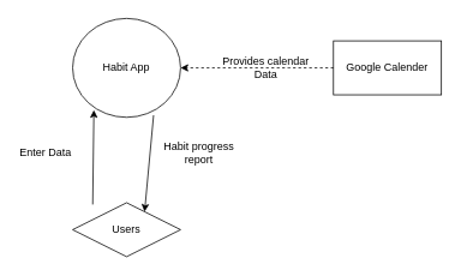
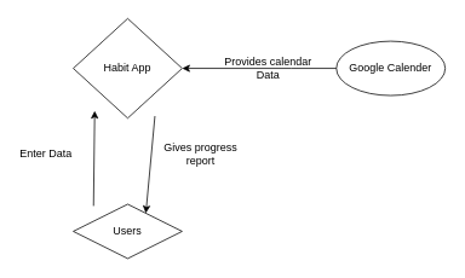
  <mxCell id="0" />
  <mxCell id="1" parent="0" />
  <mxCell id="2" value="Users" style="rhombus;whiteSpace=wrap;html=1;" vertex="1" parent="1"><mxGeometry x="80" y="225" width="120" height="60" as="geometry" /></mxCell>
- <mxCell id="3" value="Google Calender" style="rounded=0;whiteSpace=wrap;html=1;" vertex="1" parent="1"><mxGeometry x="370" y="45" width="120" height="60" as="geometry" /></mxCell>
+ <mxCell id="3" value="Google Calender" style="ellipse;whiteSpace=wrap;html=1;" vertex="1" parent="1"><mxGeometry x="370" y="45" width="120" height="60" as="geometry" /></mxCell>
  <mxCell id="4" value="" style="endArrow=classic;html=1;rounded=0;entryX=0.75;entryY=0;entryDx=0;entryDy=0;exitX=0.75;exitY=0.979;exitDx=0;exitDy=0;exitPerimeter=0;" edge="1" parent="1" source="6" target="2"><mxGeometry width="50" height="50" relative="1" as="geometry"><mxPoint x="170" y="115" as="sourcePoint" /><mxPoint x="170" y="95" as="targetPoint" /></mxGeometry></mxCell>
  <mxCell id="5" value="" style="endArrow=classic;html=1;rounded=0;exitX=0.186;exitY=0.033;exitDx=0;exitDy=0;exitPerimeter=0;entryX=0.197;entryY=0.927;entryDx=0;entryDy=0;entryPerimeter=0;" edge="1" parent="1" source="2" target="6"><mxGeometry width="50" height="50" relative="1" as="geometry"><mxPoint x="120" y="145" as="sourcePoint" /><mxPoint x="170" y="95" as="targetPoint" /></mxGeometry></mxCell>
- <mxCell id="6" value="Habit App" style="ellipse;whiteSpace=wrap;html=1;" vertex="1" parent="1"><mxGeometry x="80" y="20" width="120" height="110" as="geometry" /></mxCell>
+ <mxCell id="6" value="Habit App" style="rhombus;whiteSpace=wrap;html=1;" vertex="1" parent="1"><mxGeometry x="80" y="20" width="120" height="110" as="geometry" /></mxCell>
  <mxCell id="7" value="Enter Data" style="text;html=1;align=center;verticalAlign=middle;whiteSpace=wrap;rounded=0;" vertex="1" parent="1"><mxGeometry x="20" y="155" width="60" height="30" as="geometry" /></mxCell>
- <mxCell id="8" value="Habit progress&lt;br&gt;report" style="text;html=1;align=center;verticalAlign=middle;resizable=0;points=[];autosize=1;strokeColor=none;fillColor=none;" vertex="1" parent="1"><mxGeometry x="170" y="150" width="100" height="40" as="geometry" /></mxCell>
- <mxCell id="9" value="" style="endArrow=classic;html=1;rounded=0;exitX=0;exitY=0.5;exitDx=0;exitDy=0;entryX=1;entryY=0.5;entryDx=0;entryDy=0;dashed=1;" edge="1" parent="1" source="3" target="6"><mxGeometry width="50" height="50" relative="1" as="geometry"><mxPoint x="120" y="145" as="sourcePoint" /><mxPoint x="170" y="95" as="targetPoint" /><Array as="points"><mxPoint x="320" y="75" /></Array></mxGeometry></mxCell>
+ <mxCell id="8" value="Gives progress&lt;br&gt;report" style="text;html=1;align=center;verticalAlign=middle;resizable=0;points=[];autosize=1;strokeColor=none;fillColor=none;" vertex="1" parent="1"><mxGeometry x="170" y="150" width="100" height="40" as="geometry" /></mxCell>
+ <mxCell id="9" value="" style="endArrow=classic;html=1;rounded=0;exitX=0;exitY=0.5;exitDx=0;exitDy=0;entryX=1;entryY=0.5;entryDx=0;entryDy=0;" edge="1" parent="1" source="3" target="6"><mxGeometry width="50" height="50" relative="1" as="geometry"><mxPoint x="120" y="145" as="sourcePoint" /><mxPoint x="170" y="95" as="targetPoint" /><Array as="points"><mxPoint x="320" y="75" /></Array></mxGeometry></mxCell>
  <mxCell id="10" value="Provides calendar&lt;br&gt;Data" style="text;html=1;align=center;verticalAlign=middle;whiteSpace=wrap;rounded=0;" vertex="1" parent="1"><mxGeometry x="230" y="60" width="130" height="30" as="geometry" /></mxCell>
